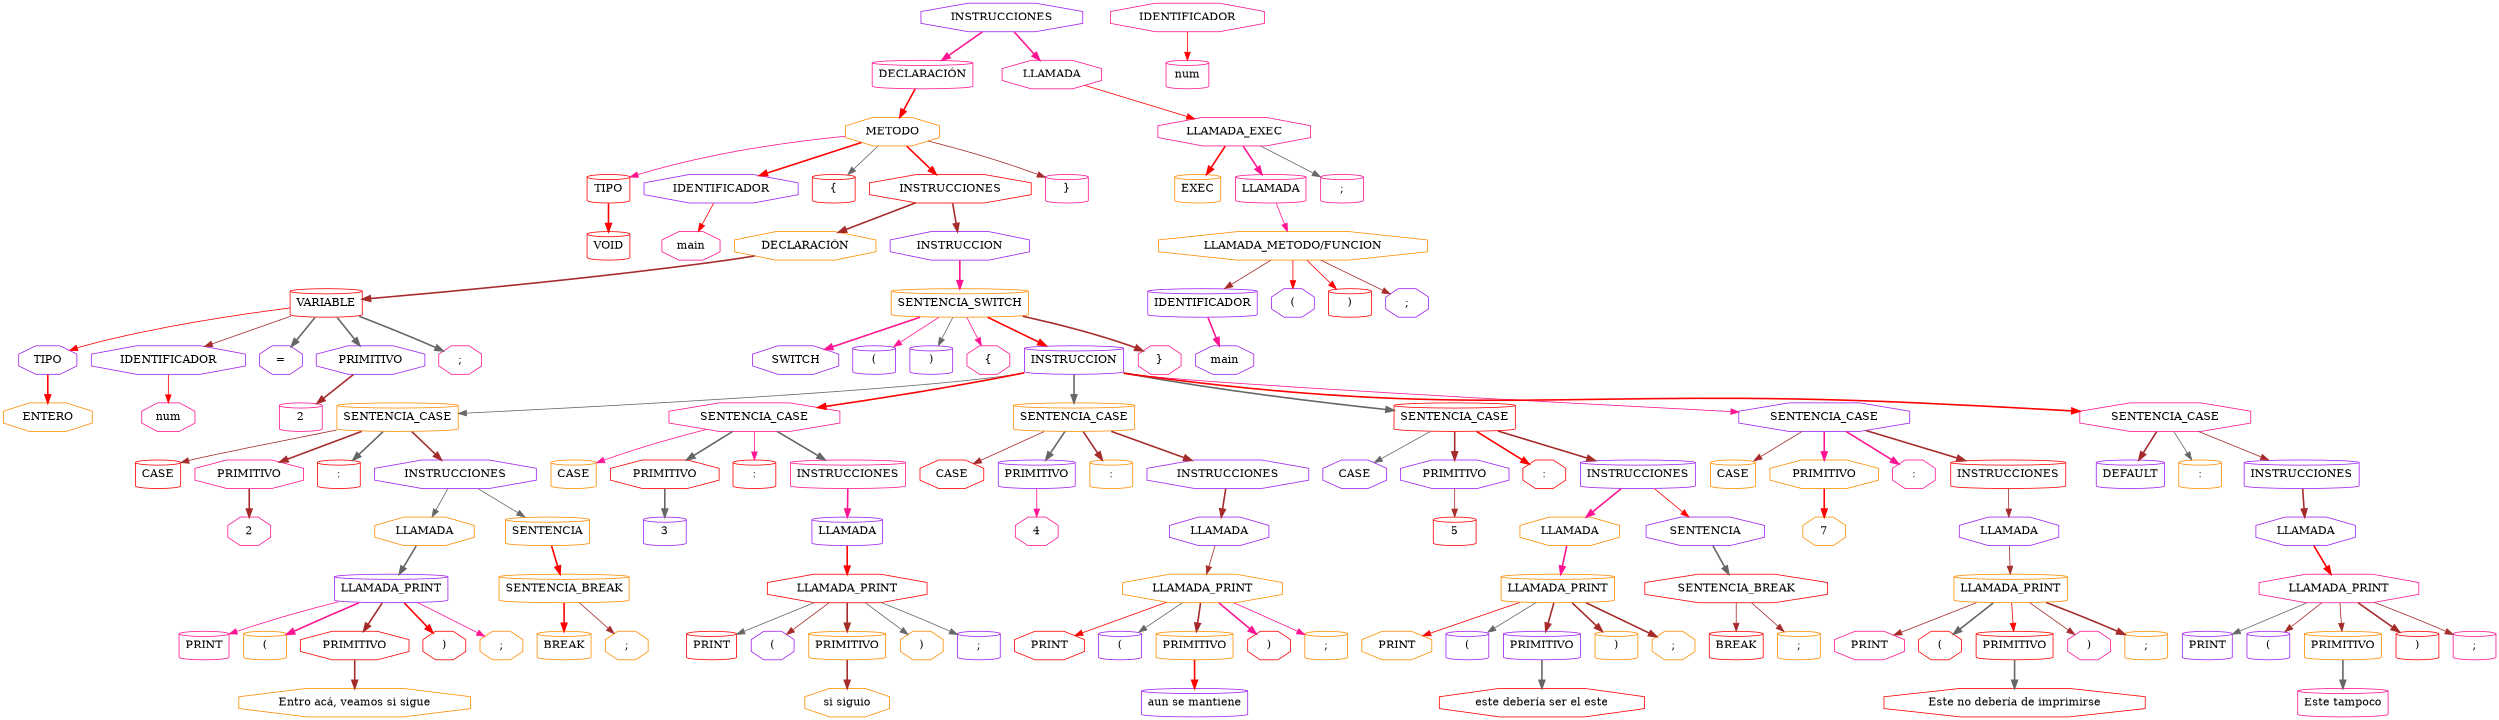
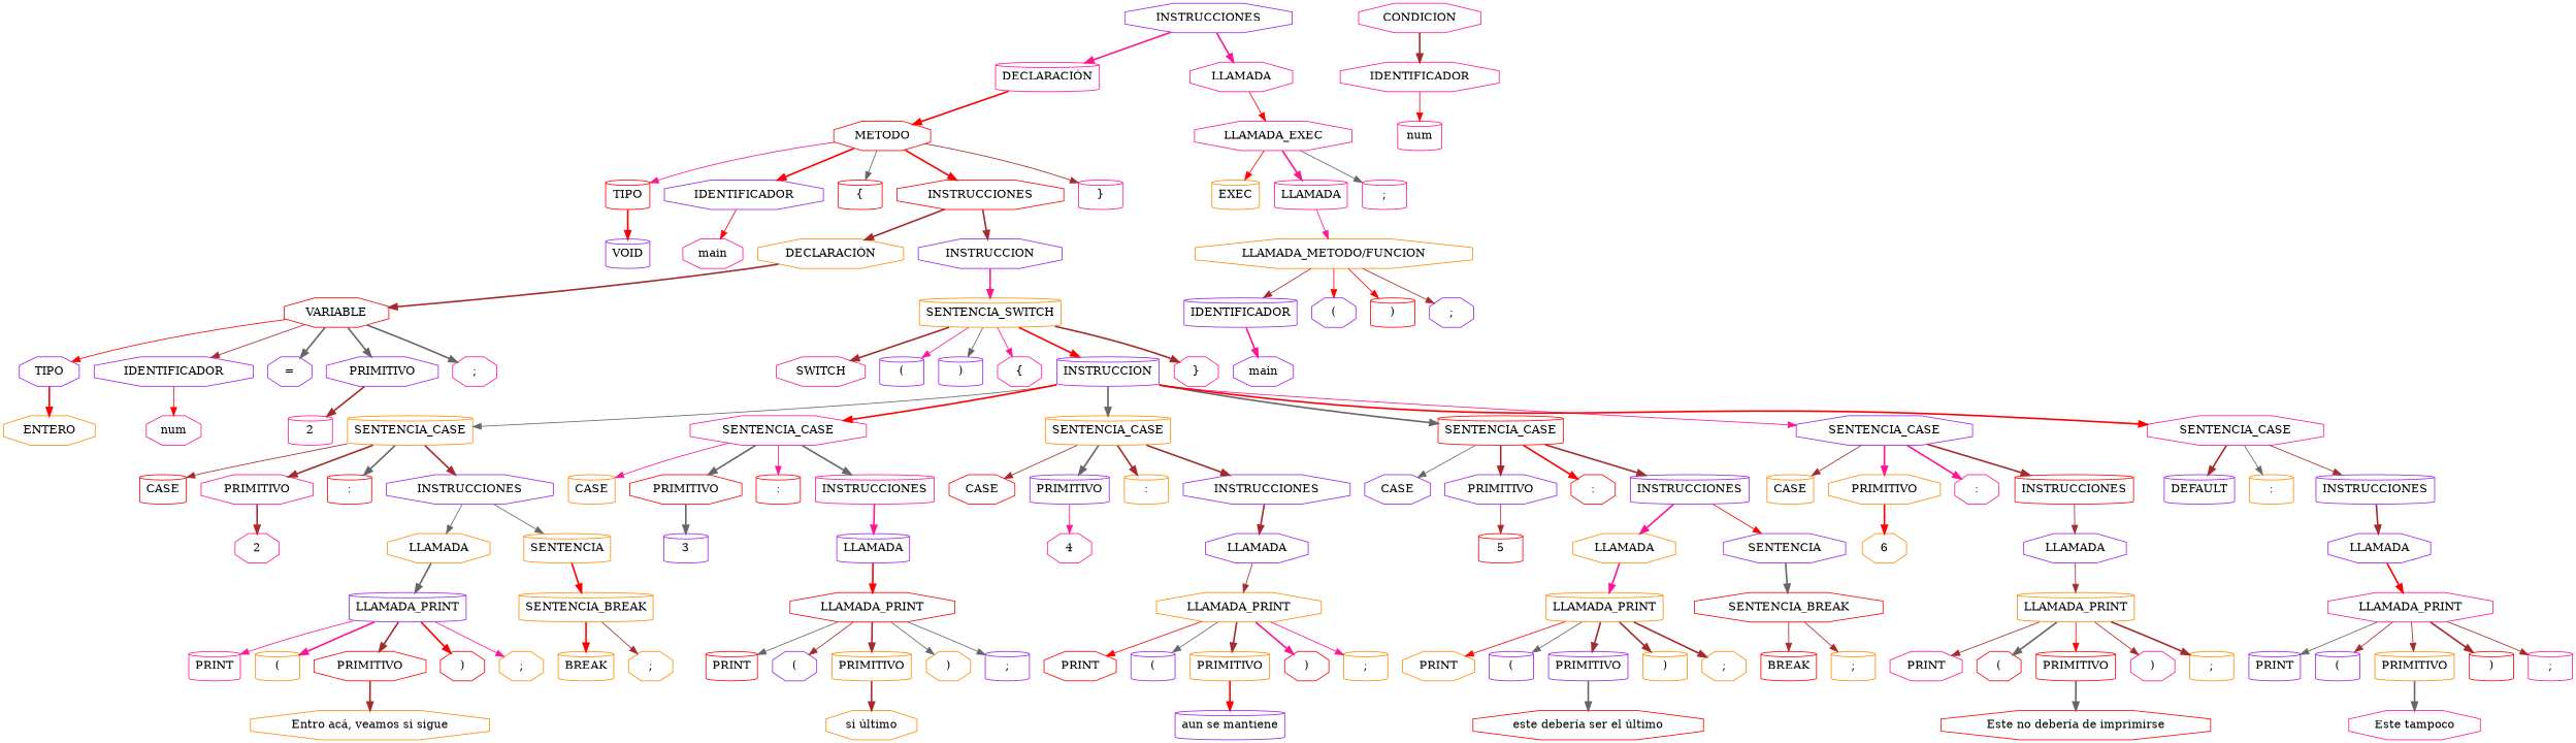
  digraph {
    node [color=purple shape=octagon]
    edge [color=brown style=bold]
    n1 [label=INSTRUCCIONES]
    n2 [color=deeppink label="DECLARACIÓN" shape=cylinder]
    n3 [color=deeppink label=LLAMADA]
-   n4 [color=darkorange label=METODO]
+   n4 [color=red label=METODO]
    n5 [color=deeppink label=LLAMADA_EXEC]
    n6 [color=red label=TIPO shape=cylinder]
    n7 [label=IDENTIFICADOR]
    n8 [color=red label="{" shape=cylinder]
    n9 [color=red label=INSTRUCCIONES]
    n10 [color=deeppink label="}" shape=cylinder]
-   n11 [color=red label=VOID shape=cylinder]
+   n11 [label=VOID shape=cylinder]
    n12 [color=deeppink label=main]
    n13 [color=darkorange label="DECLARACIÓN"]
    n14 [label=INSTRUCCION]
-   n15 [color=red label=VARIABLE shape=cylinder]
+   n15 [color=red label=VARIABLE]
    n16 [color=darkorange label=SENTENCIA_SWITCH shape=cylinder]
    n17 [label=TIPO]
    n18 [label=IDENTIFICADOR]
    n19 [label="="]
    n20 [label=PRIMITIVO]
    n21 [color=deeppink label=";"]
    n22 [color=darkorange label=ENTERO]
    n23 [color=deeppink label=num]
    n24 [color=deeppink label=2 shape=cylinder]
-   n25 [label=SWITCH]
+   n25 [color=deeppink label=SWITCH]
    n26 [label="(" shape=cylinder]
    n27 [label=")" shape=cylinder]
    n28 [color=deeppink label="{"]
    n29 [label=INSTRUCCION shape=cylinder]
    n30 [color=deeppink label="}"]
+   n31 [color=deeppink label=CONDICION]
    n32 [color=deeppink label=IDENTIFICADOR]
    n33 [color=darkorange label=SENTENCIA_CASE shape=cylinder]
    n34 [color=deeppink label=SENTENCIA_CASE]
    n35 [color=darkorange label=SENTENCIA_CASE shape=cylinder]
    n36 [color=red label=SENTENCIA_CASE shape=cylinder]
    n37 [label=SENTENCIA_CASE]
    n38 [color=deeppink label=SENTENCIA_CASE]
    n39 [color=deeppink label=num shape=cylinder]
    n40 [color=red label=CASE shape=cylinder]
    n41 [color=deeppink label=PRIMITIVO]
    n42 [color=red label=":" shape=cylinder]
    n43 [label=INSTRUCCIONES]
    n44 [color=darkorange label=CASE shape=cylinder]
    n45 [color=red label=PRIMITIVO]
    n46 [color=red label=":" shape=cylinder]
    n47 [color=deeppink label=INSTRUCCIONES shape=cylinder]
    n48 [color=red label=CASE]
    n49 [label=PRIMITIVO shape=cylinder]
    n50 [color=darkorange label=":" shape=cylinder]
    n51 [label=INSTRUCCIONES]
    n52 [label=CASE]
    n53 [label=PRIMITIVO]
    n54 [color=red label=":"]
    n55 [label=INSTRUCCIONES shape=cylinder]
    n56 [color=darkorange label=CASE shape=cylinder]
    n57 [color=darkorange label=PRIMITIVO]
    n58 [color=deeppink label=":"]
    n59 [color=red label=INSTRUCCIONES shape=cylinder]
    n60 [label=DEFAULT shape=cylinder]
    n61 [color=darkorange label=":" shape=cylinder]
    n62 [label=INSTRUCCIONES shape=cylinder]
    n63 [color=deeppink label=2]
    n64 [color=darkorange label=LLAMADA]
    n65 [color=darkorange label=SENTENCIA shape=cylinder]
    n66 [label=LLAMADA_PRINT shape=cylinder]
    n67 [color=darkorange label=SENTENCIA_BREAK shape=cylinder]
    n68 [color=deeppink label=PRINT shape=cylinder]
    n69 [color=darkorange label="(" shape=cylinder]
    n70 [color=red label=PRIMITIVO]
    n71 [color=red label=")"]
    n72 [color=darkorange label=";"]
    n73 [color=darkorange label="Entro acá, veamos si sigue"]
    n74 [color=darkorange label=BREAK shape=cylinder]
    n75 [color=darkorange label=";"]
    n76 [label=3 shape=cylinder]
    n77 [label=LLAMADA shape=cylinder]
    n78 [color=red label=LLAMADA_PRINT]
    n79 [color=red label=PRINT shape=cylinder]
    n80 [label="("]
    n81 [color=darkorange label=PRIMITIVO shape=cylinder]
    n82 [color=darkorange label=")"]
    n83 [label=";" shape=cylinder]
-   n84 [color=darkorange label="si siguio"]
+   n84 [color=darkorange label="si último"]
    n85 [color=deeppink label=4]
    n86 [label=LLAMADA]
    n87 [color=darkorange label=LLAMADA_PRINT]
    n88 [color=red label=PRINT]
    n89 [label="(" shape=cylinder]
    n90 [color=darkorange label=PRIMITIVO shape=cylinder]
    n91 [color=red label=")"]
    n92 [color=darkorange label=";" shape=cylinder]
    n93 [label="aun se mantiene" shape=cylinder]
    n94 [color=red label=5 shape=cylinder]
    n95 [color=darkorange label=LLAMADA]
    n96 [label=SENTENCIA]
    n97 [color=darkorange label=LLAMADA_PRINT shape=cylinder]
    n98 [color=red label=SENTENCIA_BREAK]
    n99 [color=darkorange label=PRINT]
    n100 [label="(" shape=cylinder]
    n101 [label=PRIMITIVO shape=cylinder]
    n102 [color=darkorange label=")" shape=cylinder]
    n103 [color=darkorange label=";"]
-   n104 [color=red label="este debería ser el este"]
+   n104 [color=red label="este debería ser el último"]
    n105 [color=red label=BREAK shape=cylinder]
    n106 [color=darkorange label=";" shape=cylinder]
-   n107 [color=darkorange label=7]
+   n107 [color=darkorange label=6]
    n108 [label=LLAMADA]
    n109 [color=darkorange label=LLAMADA_PRINT shape=cylinder]
    n110 [color=deeppink label=PRINT]
    n111 [color=red label="("]
    n112 [color=red label=PRIMITIVO shape=cylinder]
    n113 [color=deeppink label=")"]
    n114 [color=darkorange label=";" shape=cylinder]
    n115 [color=red label="Este no debería de imprimirse"]
    n116 [label=LLAMADA]
    n117 [color=deeppink label=LLAMADA_PRINT]
    n118 [label=PRINT shape=cylinder]
    n119 [label="(" shape=cylinder]
    n120 [color=darkorange label=PRIMITIVO shape=cylinder]
    n121 [color=red label=")" shape=cylinder]
    n122 [color=deeppink label=";" shape=cylinder]
-   n123 [color=deeppink label="Este tampoco" shape=cylinder]
+   n123 [color=deeppink label="Este tampoco"]
    n124 [color=darkorange label=EXEC shape=cylinder]
    n125 [color=deeppink label=LLAMADA shape=cylinder]
    n126 [color=deeppink label=";" shape=cylinder]
    n127 [color=darkorange label="LLAMADA_METODO/FUNCION"]
    n128 [label=IDENTIFICADOR shape=cylinder]
    n129 [label="("]
    n130 [color=red label=")" shape=cylinder]
    n131 [label=";"]
    n132 [label=main]
    n1 -> n2 [color=deeppink]
    n1 -> n3 [color=deeppink]
    n2 -> n4 [color=red]
    n3 -> n5 [color=red style=solid]
    n4 -> n6 [color=deeppink style=solid]
    n4 -> n7 [color=red]
    n4 -> n8 [color=gray40 style=solid]
    n4 -> n9 [color=red]
    n4 -> n10 [style=solid]
-   n5 -> n124 [color=red]
+   n5 -> n124 [color=red style=solid]
    n5 -> n125 [color=deeppink]
    n5 -> n126 [color=gray40 style=solid]
    n6 -> n11 [color=red]
    n7 -> n12 [color=red style=solid]
    n9 -> n13
    n9 -> n14
    n13 -> n15
    n14 -> n16 [color=deeppink]
    n15 -> n17 [color=red style=solid]
    n15 -> n18 [style=solid]
    n15 -> n19 [color=gray40]
    n15 -> n20 [color=gray40]
    n15 -> n21 [color=gray40]
-   n16 -> n25 [color=deeppink]
+   n16 -> n25
    n16 -> n26 [color=deeppink style=solid]
    n16 -> n27 [color=gray40 style=solid]
    n16 -> n28 [color=deeppink style=solid]
    n16 -> n29 [color=red]
    n16 -> n30
    n17 -> n22 [color=red]
    n18 -> n23 [color=red style=solid]
    n20 -> n24
    n29 -> n33 [color=gray40 style=solid]
    n29 -> n34 [color=red]
    n29 -> n35 [color=gray40]
    n29 -> n36 [color=gray40]
    n29 -> n37 [color=deeppink style=solid]
    n29 -> n38 [color=red]
+   n31 -> n32
    n32 -> n39 [color=red style=solid]
    n33 -> n40 [style=solid]
    n33 -> n41
    n33 -> n42 [color=gray40]
    n33 -> n43
    n34 -> n44 [color=deeppink style=solid]
    n34 -> n45 [color=gray40]
    n34 -> n46 [color=deeppink style=solid]
    n34 -> n47 [color=gray40]
    n35 -> n48 [style=solid]
    n35 -> n49 [color=gray40]
    n35 -> n50
    n35 -> n51
    n36 -> n52 [color=gray40 style=solid]
    n36 -> n53
    n36 -> n54 [color=red]
    n36 -> n55
    n37 -> n56 [style=solid]
    n37 -> n57 [color=deeppink]
    n37 -> n58 [color=deeppink]
    n37 -> n59
    n38 -> n60
    n38 -> n61 [color=gray40 style=solid]
    n38 -> n62 [style=solid]
    n41 -> n63
    n43 -> n64 [color=gray40 style=solid]
    n43 -> n65 [color=gray40 style=solid]
    n45 -> n76 [color=gray40]
    n47 -> n77 [color=deeppink]
    n49 -> n85 [color=deeppink style=solid]
    n51 -> n86
    n53 -> n94 [style=solid]
    n55 -> n95 [color=deeppink]
    n55 -> n96 [color=red style=solid]
    n57 -> n107 [color=red]
    n59 -> n108 [style=solid]
    n62 -> n116
    n64 -> n66 [color=gray40]
    n65 -> n67 [color=red]
    n66 -> n68 [color=deeppink style=solid]
    n66 -> n69 [color=deeppink]
    n66 -> n70
    n66 -> n71 [color=red]
    n66 -> n72 [color=deeppink style=solid]
    n67 -> n74 [color=red]
    n67 -> n75 [style=solid]
    n70 -> n73
    n77 -> n78 [color=red]
    n78 -> n79 [color=gray40 style=solid]
    n78 -> n80 [style=solid]
    n78 -> n81
    n78 -> n82 [color=gray40 style=solid]
    n78 -> n83 [color=gray40 style=solid]
    n81 -> n84
    n86 -> n87 [style=solid]
    n87 -> n88 [color=red style=solid]
    n87 -> n89 [color=gray40 style=solid]
    n87 -> n90
    n87 -> n91 [color=deeppink]
    n87 -> n92 [color=deeppink style=solid]
    n90 -> n93 [color=red]
    n95 -> n97 [color=deeppink]
    n96 -> n98 [color=gray40]
    n97 -> n99 [color=red style=solid]
    n97 -> n100 [color=gray40 style=solid]
    n97 -> n101
    n97 -> n102
    n97 -> n103
    n98 -> n105 [style=solid]
    n98 -> n106 [style=solid]
    n101 -> n104 [color=gray40]
    n108 -> n109 [style=solid]
    n109 -> n110 [style=solid]
    n109 -> n111 [color=gray40]
    n109 -> n112 [color=red style=solid]
    n109 -> n113 [style=solid]
    n109 -> n114
    n112 -> n115 [color=gray40]
    n116 -> n117 [color=red]
    n117 -> n118 [color=gray40 style=solid]
    n117 -> n119 [style=solid]
    n117 -> n120 [style=solid]
    n117 -> n121
    n117 -> n122 [style=solid]
    n120 -> n123 [color=gray40]
    n125 -> n127 [color=deeppink style=solid]
    n127 -> n128 [style=solid]
    n127 -> n129 [color=red style=solid]
    n127 -> n130 [color=red style=solid]
    n127 -> n131 [style=solid]
    n128 -> n132 [color=deeppink]
  }
